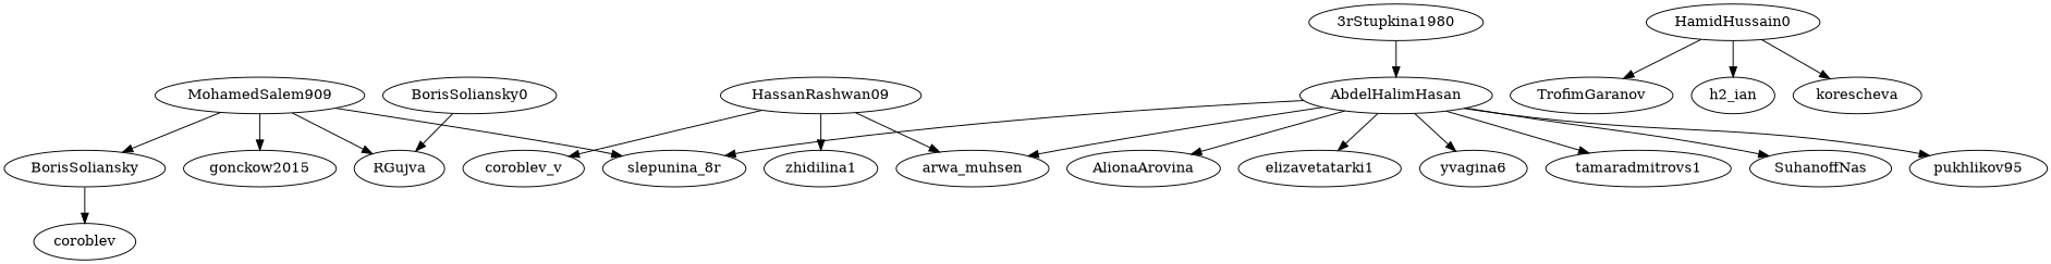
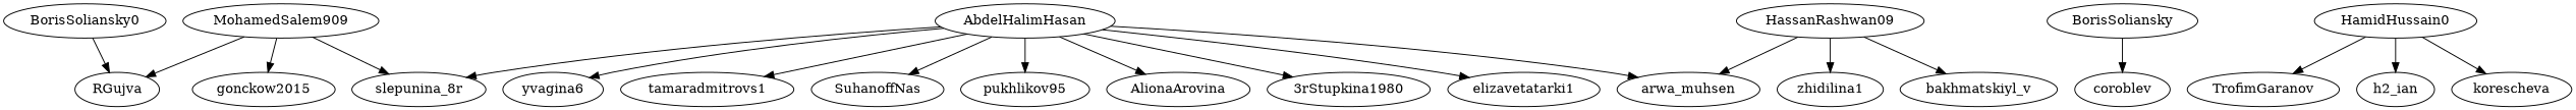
  strict digraph {
    MohamedSalem909
    gonckow2015
    BorisSoliansky
    slepunina_8r
    RGujva
    coroblev
    HamidHussain0
    TrofimGaranov
    h2_ian
    korescheva
    HassanRashwan09
    arwa_muhsen
-   bakhmatskiyl_v [label=coroblev_v]
+   bakhmatskiyl_v
    zhidilina1
    AbdelHalimHasan
    tamaradmitrovs1
    SuhanoffNas
    pukhlikov95
    AlionaArovina
    "3rStupkina1980"
    elizavetatarki1
    n22 [label=yvagina6]
    n23 [label=BorisSoliansky0]
    MohamedSalem909 -> gonckow2015
-   MohamedSalem909 -> BorisSoliansky
    MohamedSalem909 -> slepunina_8r
    MohamedSalem909 -> RGujva
    BorisSoliansky -> coroblev
    HamidHussain0 -> TrofimGaranov
    HamidHussain0 -> h2_ian
    HamidHussain0 -> korescheva
    HassanRashwan09 -> arwa_muhsen
    HassanRashwan09 -> bakhmatskiyl_v
    HassanRashwan09 -> zhidilina1
    AbdelHalimHasan -> slepunina_8r
    AbdelHalimHasan -> arwa_muhsen
    AbdelHalimHasan -> tamaradmitrovs1
    AbdelHalimHasan -> SuhanoffNas
    AbdelHalimHasan -> pukhlikov95
    AbdelHalimHasan -> AlionaArovina
-   "3rStupkina1980" -> AbdelHalimHasan
+   AbdelHalimHasan -> "3rStupkina1980"
    AbdelHalimHasan -> elizavetatarki1
    AbdelHalimHasan -> n22
    n23 -> RGujva
  }
